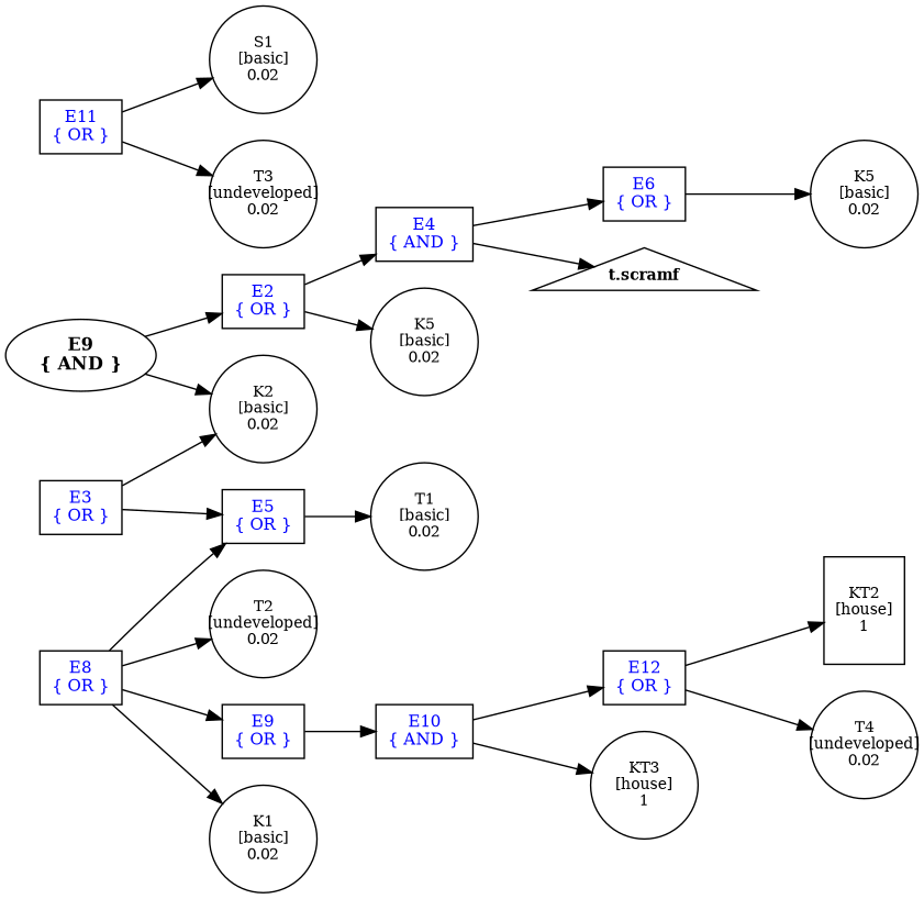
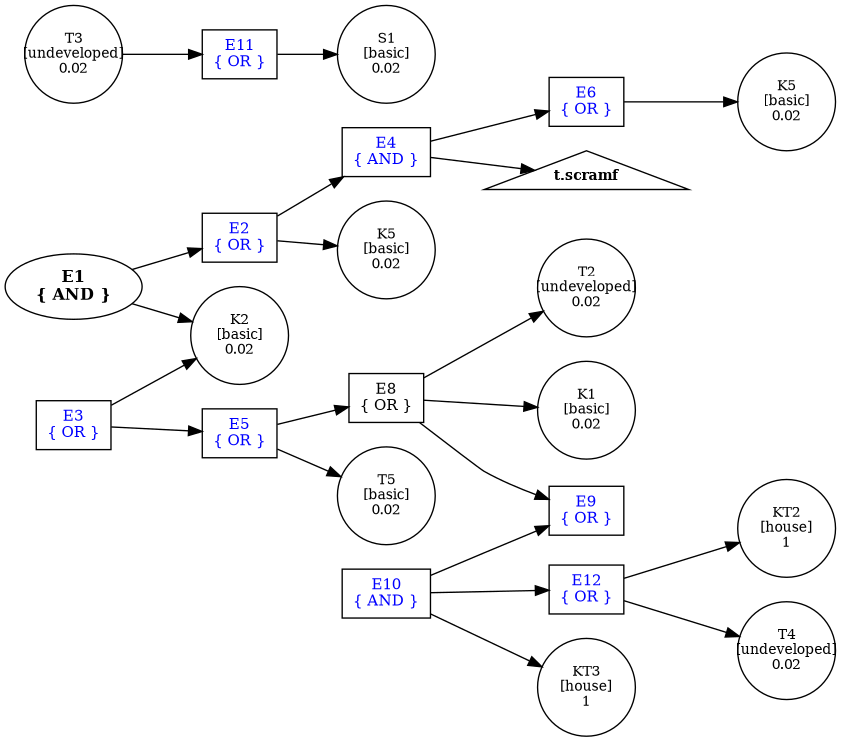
  digraph {
    rankdir=LR
    node [fontcolor=black fontsize=10 shape=circle]
-   n1 [fontname="times-bold" fontsize=12 label="E9\n{ AND }" shape=ellipse]
+   n1 [fontname="times-bold" fontsize=12 label="E1\n{ AND }" shape=ellipse]
    n2 [fontcolor=blue fontsize=11 label="E2\n{ OR }" shape=box]
    n3 [fixedsize=true height=1 label="K2\n[basic]\n0.02"]
    n4 [fontcolor=blue fontsize=11 label="E4\n{ AND }" shape=box]
    n5 [fixedsize=true height=1 label="K5\n[basic]\n0.02"]
    n6 [fontcolor=blue fontsize=11 label="E3\n{ OR }" shape=box]
    n7 [fontcolor=blue fontsize=11 label="E5\n{ OR }" shape=box]
    n8 [fontcolor=blue fontsize=11 label="E6\n{ OR }" shape=box]
    n9 [fontname="times-bold" label="t.scramf" shape=triangle]
-   n10 [fontcolor=blue fontsize=11 label="E8\n{ OR }" shape=box]
-   n11 [fixedsize=true height=1 label="T1\n[basic]\n0.02"]
+   n10 [fontsize=11 label="E8\n{ OR }" shape=box]
+   n11 [fixedsize=true height=1 label="T5\n[basic]\n0.02"]
    n12 [fontcolor=blue fontsize=11 label="E12\n{ OR }" shape=box]
-   n13 [fixedsize=true height=1 label="KT2\n[house]\n1" shape=box]
+   n13 [fixedsize=true height=1 label="KT2\n[house]\n1"]
    n14 [fixedsize=true height=1 label="T4\n[undeveloped]\n0.02"]
    n15 [fixedsize=true height=1 label="K5\n[basic]\n0.02"]
    n16 [fixedsize=true height=1 label="T2\n[undeveloped]\n0.02"]
    n17 [fontcolor=blue fontsize=11 label="E11\n{ OR }" shape=box]
    n18 [fixedsize=true height=1 label="S1\n[basic]\n0.02"]
    n19 [fixedsize=true height=1 label="T3\n[undeveloped]\n0.02"]
    n20 [fontcolor=blue fontsize=11 label="E9\n{ OR }" shape=box]
    n21 [fixedsize=true height=1 label="K1\n[basic]\n0.02"]
    n22 [fontcolor=blue fontsize=11 label="E10\n{ AND }" shape=box]
    n23 [fixedsize=true height=1 label="KT3\n[house]\n1"]
    n1 -> n2
    n1 -> n3
    n2 -> n4
    n2 -> n5
    n4 -> n8
    n4 -> n9
    n6 -> n3
    n6 -> n7
-   n10 -> n7
+   n7 -> n10
    n7 -> n11
    n8 -> n15
    n10 -> n16
    n10 -> n20
    n10 -> n21
    n12 -> n13
    n12 -> n14
    n17 -> n18
-   n17 -> n19
-   n20 -> n22
+   n19 -> n17
+   n22 -> n20
    n22 -> n12
    n22 -> n23
  }
